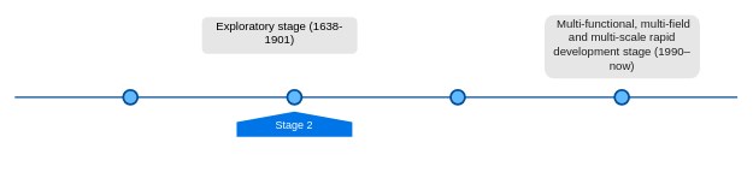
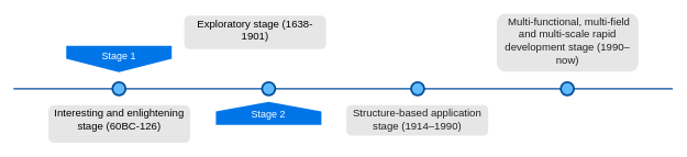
  <mxCell id="0" />
  <mxCell id="1" parent="0" />
  <mxCell id="2" value="" style="line;strokeWidth=2;html=1;fillColor=none;fontSize=28;fontColor=#004D99;strokeColor=#004D99;" vertex="1" parent="1"><mxGeometry x="20" y="129" width="1000" height="10" as="geometry" /></mxCell>
+ <mxCell id="3" value="Stage 1" style="shape=offPageConnector;whiteSpace=wrap;html=1;fillColor=#0075E8;fontSize=15;fontColor=#FFFFFF;size=0.509;verticalAlign=top;strokeColor=none;" vertex="1" parent="1"><mxGeometry x="100" y="69" width="160" height="40" as="geometry" /></mxCell>
  <mxCell id="4" value="&lt;span&gt;Stage 2&lt;/span&gt;" style="shape=offPageConnector;whiteSpace=wrap;html=1;fillColor=#0075E8;fontSize=15;fontColor=#FFFFFF;size=0.418;flipV=1;verticalAlign=bottom;strokeColor=none;spacingBottom=4;" vertex="1" parent="1"><mxGeometry x="327" y="154" width="160" height="35" as="geometry" /></mxCell>
  <mxCell id="5" value="" style="ellipse;whiteSpace=wrap;html=1;fillColor=#61BAFF;fontSize=28;fontColor=#004D99;strokeWidth=3;strokeColor=#004D99;" vertex="1" parent="1"><mxGeometry x="170" y="124" width="20" height="20" as="geometry" /></mxCell>
  <mxCell id="6" value="" style="ellipse;whiteSpace=wrap;html=1;fillColor=#61BAFF;fontSize=28;fontColor=#004D99;strokeWidth=3;strokeColor=#004D99;" vertex="1" parent="1"><mxGeometry x="397" y="124" width="20" height="20" as="geometry" /></mxCell>
  <mxCell id="7" value="" style="ellipse;whiteSpace=wrap;html=1;fillColor=#61BAFF;fontSize=28;fontColor=#004D99;strokeWidth=3;strokeColor=#004D99;" vertex="1" parent="1"><mxGeometry x="623" y="124" width="20" height="20" as="geometry" /></mxCell>
  <mxCell id="8" value="" style="ellipse;whiteSpace=wrap;html=1;fillColor=#61BAFF;fontSize=28;fontColor=#004D99;strokeWidth=3;strokeColor=#004D99;" vertex="1" parent="1"><mxGeometry x="850" y="124" width="20" height="20" as="geometry" /></mxCell>
+ <mxCell id="9" value="&lt;p&gt;&lt;font style=&quot;font-size: 16px;&quot;&gt;Interesting and enlightening stage (60BC-126)&lt;/font&gt;&lt;/p&gt;" style="text;html=1;spacing=5;spacingTop=-20;whiteSpace=wrap;overflow=hidden;strokeColor=none;strokeWidth=3;fillColor=#E6E6E6;fontSize=13;fontColor=#000000;align=center;rounded=1;" vertex="1" parent="1"><mxGeometry x="73" y="159" width="215" height="57" as="geometry" /></mxCell>
  <mxCell id="10" value="&lt;p&gt;&lt;span style=&quot;font-weight: normal;&quot;&gt;&lt;font style=&quot;font-size: 16px;&quot; face=&quot;Helvetica&quot;&gt;Exploratory stage (1638-1901)&lt;/font&gt;&lt;/span&gt;&lt;/p&gt;" style="text;html=1;spacing=5;spacingTop=-20;whiteSpace=wrap;overflow=hidden;strokeColor=none;strokeWidth=3;fillColor=#E6E6E6;fontSize=13;fontColor=#000000;align=center;rounded=1;" vertex="1" parent="1"><mxGeometry x="279" y="23" width="215" height="51" as="geometry" /></mxCell>
+ <mxCell id="11" value="&lt;p&gt;&lt;span style=&quot;color: rgb(31, 31, 31); font-size: 16px; font-weight: 400; text-align: start;&quot;&gt;&lt;font face=&quot;Helvetica&quot;&gt;Structure-based application stage (1914–1990)&lt;/font&gt;&lt;/span&gt;&lt;/p&gt;" style="text;html=1;spacing=5;spacingTop=-20;whiteSpace=wrap;overflow=hidden;strokeColor=none;strokeWidth=3;fillColor=#E6E6E6;fontSize=13;fontColor=#000000;align=center;rounded=1;" vertex="1" parent="1"><mxGeometry x="525" y="159" width="215" height="46" as="geometry" /></mxCell>
  <mxCell id="12" value="&lt;p&gt;&lt;span style=&quot;color: rgb(31, 31, 31); font-size: 16px; font-weight: 400; text-align: start;&quot;&gt;&lt;font face=&quot;Helvetica&quot;&gt;&amp;nbsp;Multi-functional, multi-field and multi-scale rapid development stage (1990–now)&lt;/font&gt;&lt;/span&gt;&lt;/p&gt;" style="text;html=1;spacing=5;spacingTop=-20;whiteSpace=wrap;overflow=hidden;strokeColor=none;strokeWidth=3;fillColor=#E6E6E6;fontSize=13;fontColor=#000000;align=center;rounded=1;" vertex="1" parent="1"><mxGeometry x="753" y="20" width="215" height="88" as="geometry" /></mxCell>
